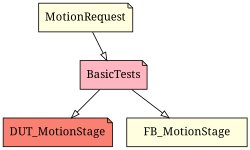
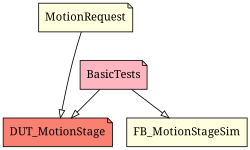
  digraph {
    fontname="Noto Serif"
    node [fillcolor=lightyellow fontname="Noto Serif" shape=note style=filled]
    edge [arrowhead=onormal fontname="Noto Serif"]
    DUT_MotionStage [fillcolor=salmon]
    BasicTests [fillcolor=lightpink]
-   FB_MotionStageSim [shape=box label=FB_MotionStage]
+   FB_MotionStageSim [shape=box]
    n4 [label=MotionRequest]
    BasicTests -> DUT_MotionStage
    BasicTests -> FB_MotionStageSim
-   n4 -> BasicTests
+   n4 -> DUT_MotionStage
  }
